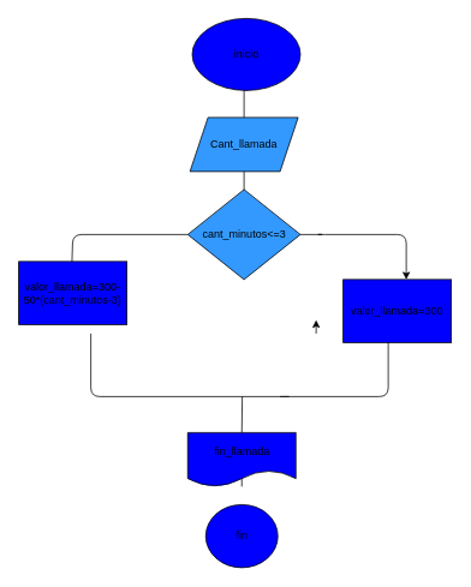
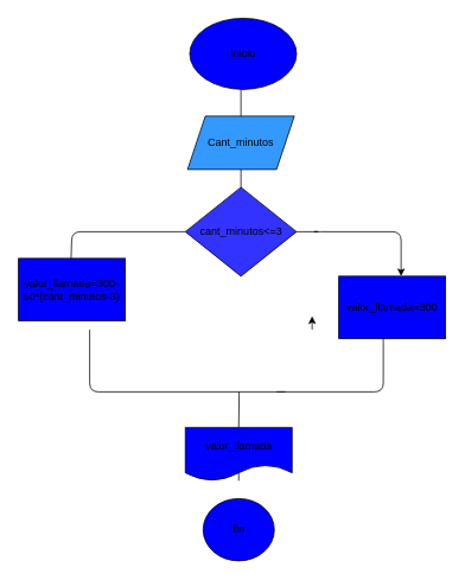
  <mxCell id="0" />
  <mxCell id="1" parent="0" />
  <mxCell id="2" style="edgeStyle=none;html=1;" edge="1" parent="1"><mxGeometry relative="1" as="geometry"><mxPoint x="270" y="140" as="targetPoint" /><mxPoint x="270" y="90" as="sourcePoint" /></mxGeometry></mxCell>
  <mxCell id="3" style="edgeStyle=none;html=1;startArrow=none;" edge="1" parent="1" source="8"><mxGeometry relative="1" as="geometry"><mxPoint x="270" y="240" as="targetPoint" /></mxGeometry></mxCell>
- <mxCell id="4" value="Cant_llamada" style="shape=parallelogram;perimeter=parallelogramPerimeter;whiteSpace=wrap;html=1;fixedSize=1;fillColor=#3399FF;" vertex="1" parent="1"><mxGeometry x="210" y="130" width="120" height="60" as="geometry" /></mxCell>
+ <mxCell id="4" value="Cant_minutos" style="shape=parallelogram;perimeter=parallelogramPerimeter;whiteSpace=wrap;html=1;fixedSize=1;fillColor=#3399FF;" vertex="1" parent="1"><mxGeometry x="210" y="130" width="120" height="60" as="geometry" /></mxCell>
  <mxCell id="5" value="" style="edgeStyle=none;html=1;endArrow=none;" edge="1" parent="1" source="4" target="8"><mxGeometry relative="1" as="geometry"><mxPoint x="270" y="240" as="targetPoint" /><mxPoint x="270" y="190" as="sourcePoint" /></mxGeometry></mxCell>
  <mxCell id="6" style="edgeStyle=none;html=1;exitX=1;exitY=0.5;exitDx=0;exitDy=0;entryX=0.625;entryY=0;entryDx=0;entryDy=0;entryPerimeter=0;" edge="1" parent="1" source="8"><mxGeometry relative="1" as="geometry"><mxPoint x="450" y="310" as="targetPoint" /><mxPoint x="330" y="260" as="sourcePoint" /><Array as="points"><mxPoint x="360" y="260" /><mxPoint x="350" y="260" /><mxPoint x="450" y="260" /></Array></mxGeometry></mxCell>
  <mxCell id="7" style="edgeStyle=none;html=1;exitX=0;exitY=0.5;exitDx=0;exitDy=0;entryX=0.381;entryY=-0.066;entryDx=0;entryDy=0;entryPerimeter=0;" edge="1" parent="1" source="8"><mxGeometry relative="1" as="geometry"><mxPoint x="78.58" y="306.04" as="targetPoint" /><Array as="points"><mxPoint x="80" y="260" /></Array></mxGeometry></mxCell>
- <mxCell id="8" value="cant_minutos&amp;lt;=3" style="rhombus;whiteSpace=wrap;html=1;fillColor=#3399ff;" vertex="1" parent="1"><mxGeometry x="207.5" y="210" width="125" height="100" as="geometry" /></mxCell>
+ <mxCell id="8" value="cant_minutos&amp;lt;=3" style="rhombus;whiteSpace=wrap;html=1;fillColor=#3333FF;" vertex="1" parent="1"><mxGeometry x="207.5" y="210" width="125" height="100" as="geometry" /></mxCell>
  <mxCell id="9" style="edgeStyle=none;html=1;endArrow=none;endFill=0;" edge="1" parent="1"><mxGeometry relative="1" as="geometry"><mxPoint x="310" y="440" as="targetPoint" /><mxPoint x="430" y="370" as="sourcePoint" /><Array as="points"><mxPoint x="430" y="440" /></Array></mxGeometry></mxCell>
  <mxCell id="10" style="edgeStyle=none;html=1;endArrow=none;endFill=0;" edge="1" parent="1"><mxGeometry relative="1" as="geometry"><mxPoint x="320" y="440" as="targetPoint" /><mxPoint x="100" y="370" as="sourcePoint" /><Array as="points"><mxPoint x="100" y="440" /></Array></mxGeometry></mxCell>
  <mxCell id="11" style="edgeStyle=none;html=1;exitX=0;exitY=1;exitDx=0;exitDy=0;entryX=0;entryY=0.75;entryDx=0;entryDy=0;" edge="1" parent="1"><mxGeometry relative="1" as="geometry"><mxPoint x="350" y="370" as="sourcePoint" /><mxPoint x="350" y="355" as="targetPoint" /></mxGeometry></mxCell>
  <mxCell id="12" style="edgeStyle=none;html=1;" edge="1" parent="1" source="14"><mxGeometry relative="1" as="geometry"><mxPoint x="267.5" y="520" as="targetPoint" /></mxGeometry></mxCell>
  <mxCell id="13" style="edgeStyle=none;html=1;exitX=0.5;exitY=0;exitDx=0;exitDy=0;endArrow=none;endFill=0;" edge="1" parent="1" source="14"><mxGeometry relative="1" as="geometry"><mxPoint x="268" y="440" as="targetPoint" /></mxGeometry></mxCell>
- <mxCell id="14" value="fin_llamada" style="shape=document;whiteSpace=wrap;html=1;boundedLbl=1;fillColor=#0000FF;" vertex="1" parent="1"><mxGeometry x="207.5" y="480" width="120" height="60" as="geometry" /></mxCell>
+ <mxCell id="14" value="valor_llamada" style="shape=document;whiteSpace=wrap;html=1;boundedLbl=1;fillColor=#0000FF;" vertex="1" parent="1"><mxGeometry x="207.5" y="480" width="120" height="60" as="geometry" /></mxCell>
  <mxCell id="15" value="inicio" style="ellipse;whiteSpace=wrap;html=1;fillColor=#0000FF;" vertex="1" parent="1"><mxGeometry x="212.5" y="20" width="120" height="80" as="geometry" /></mxCell>
  <mxCell id="16" value="fin" style="ellipse;whiteSpace=wrap;html=1;fillColor=#0000FF;" vertex="1" parent="1"><mxGeometry x="227.5" y="560" width="80" height="70" as="geometry" /></mxCell>
  <mxCell id="17" value="valor_llamada=300-50*(cant_minutos-3)" style="whiteSpace=wrap;html=1;fillColor=#0000FF;" vertex="1" parent="1"><mxGeometry x="20" y="290" width="120" height="70" as="geometry" /></mxCell>
  <mxCell id="18" value="valor_llamada=300&lt;br&gt;" style="whiteSpace=wrap;html=1;fillColor=#0000FF;" vertex="1" parent="1"><mxGeometry x="380" y="310" width="120" height="70" as="geometry" /></mxCell>
